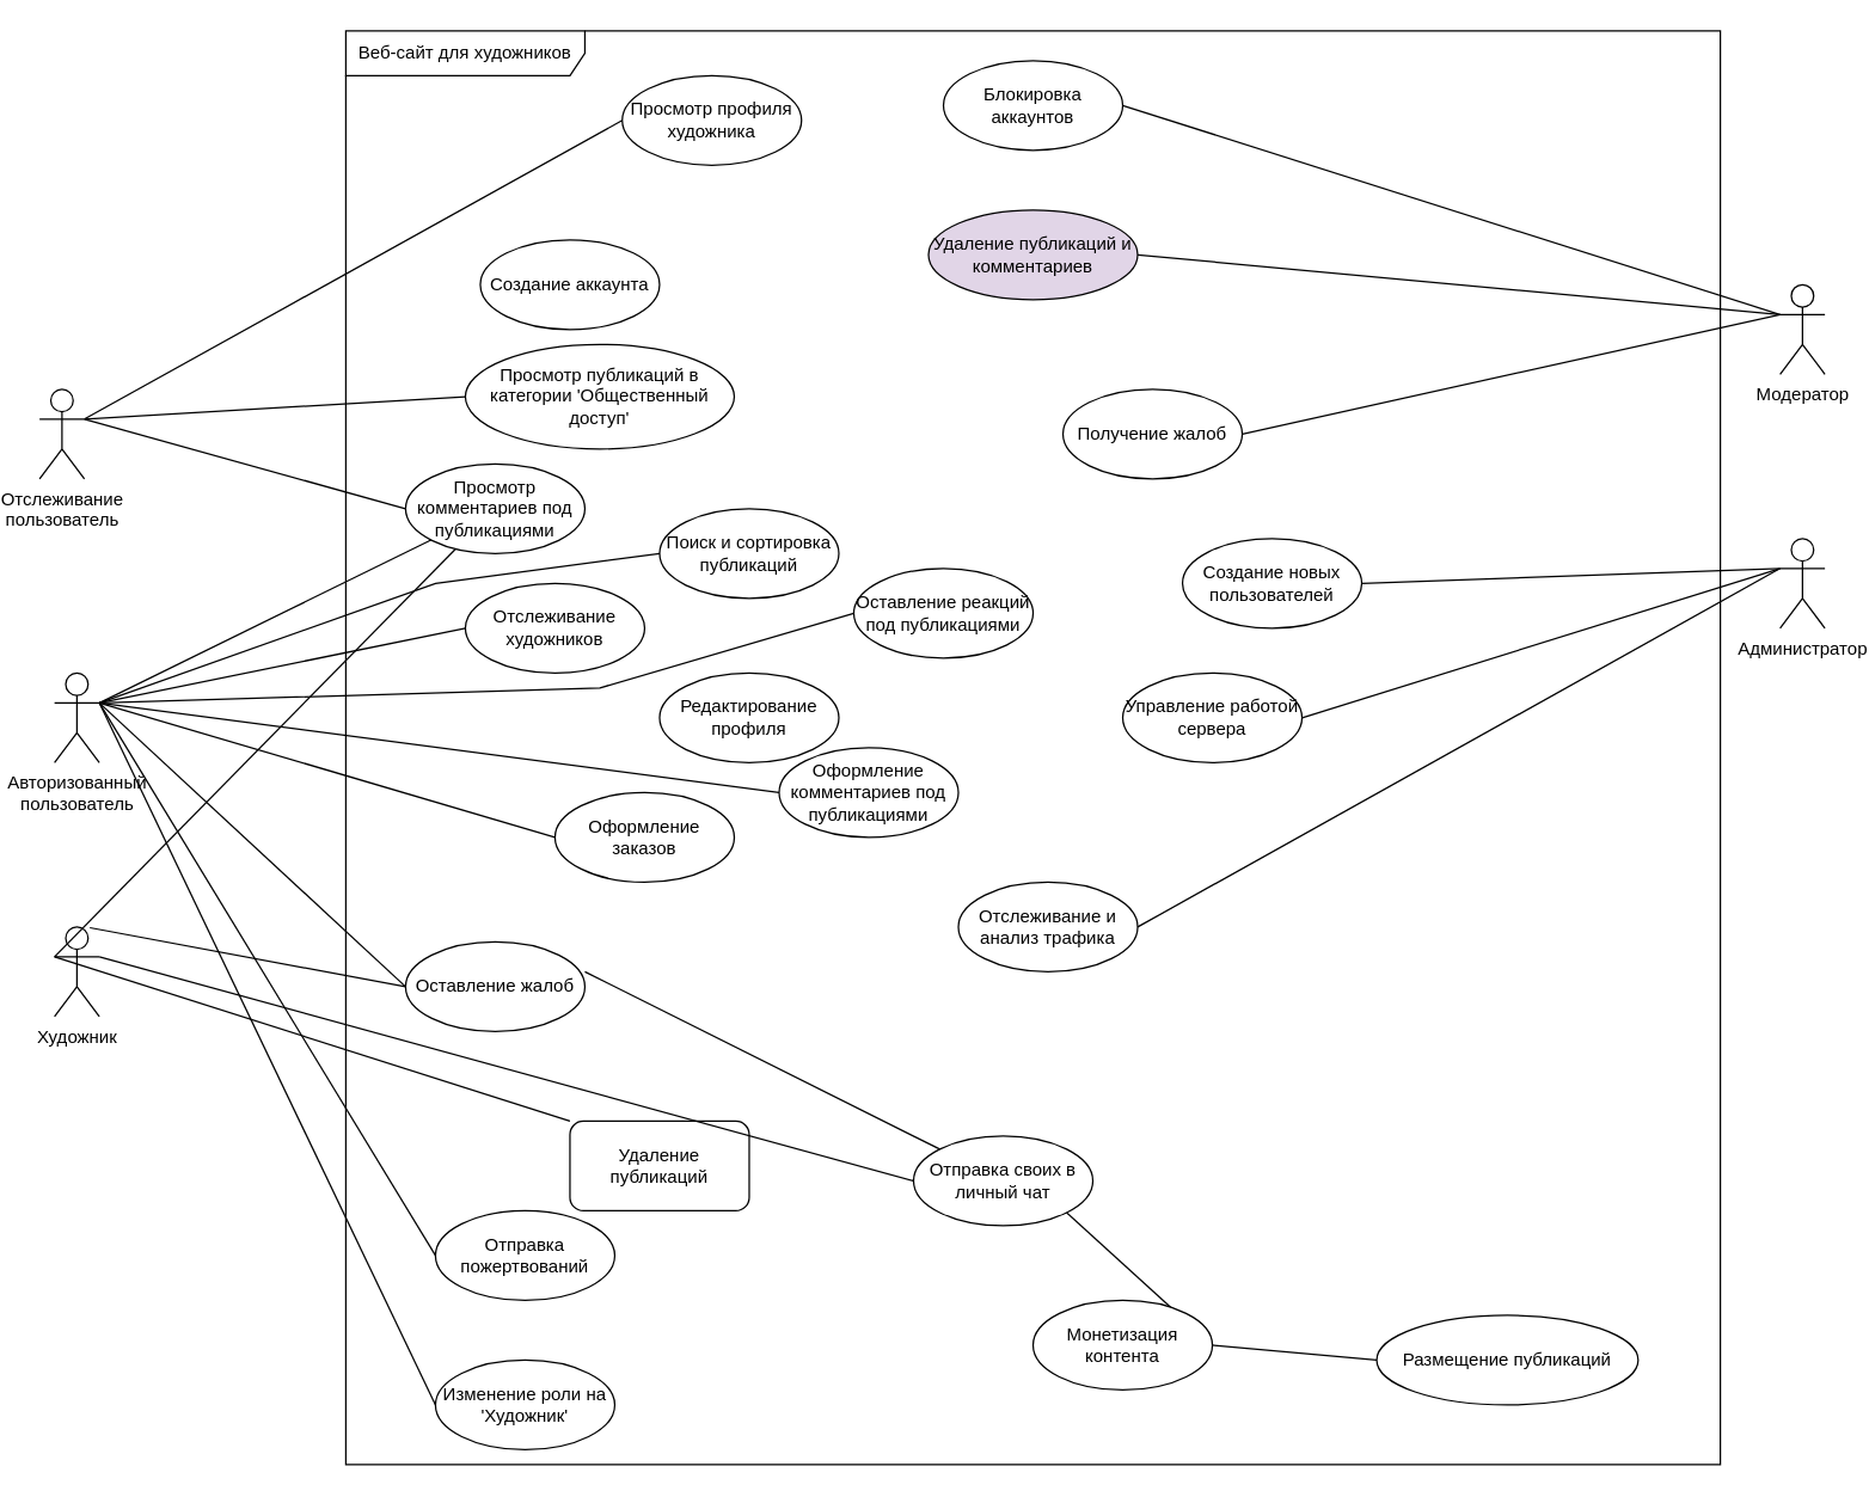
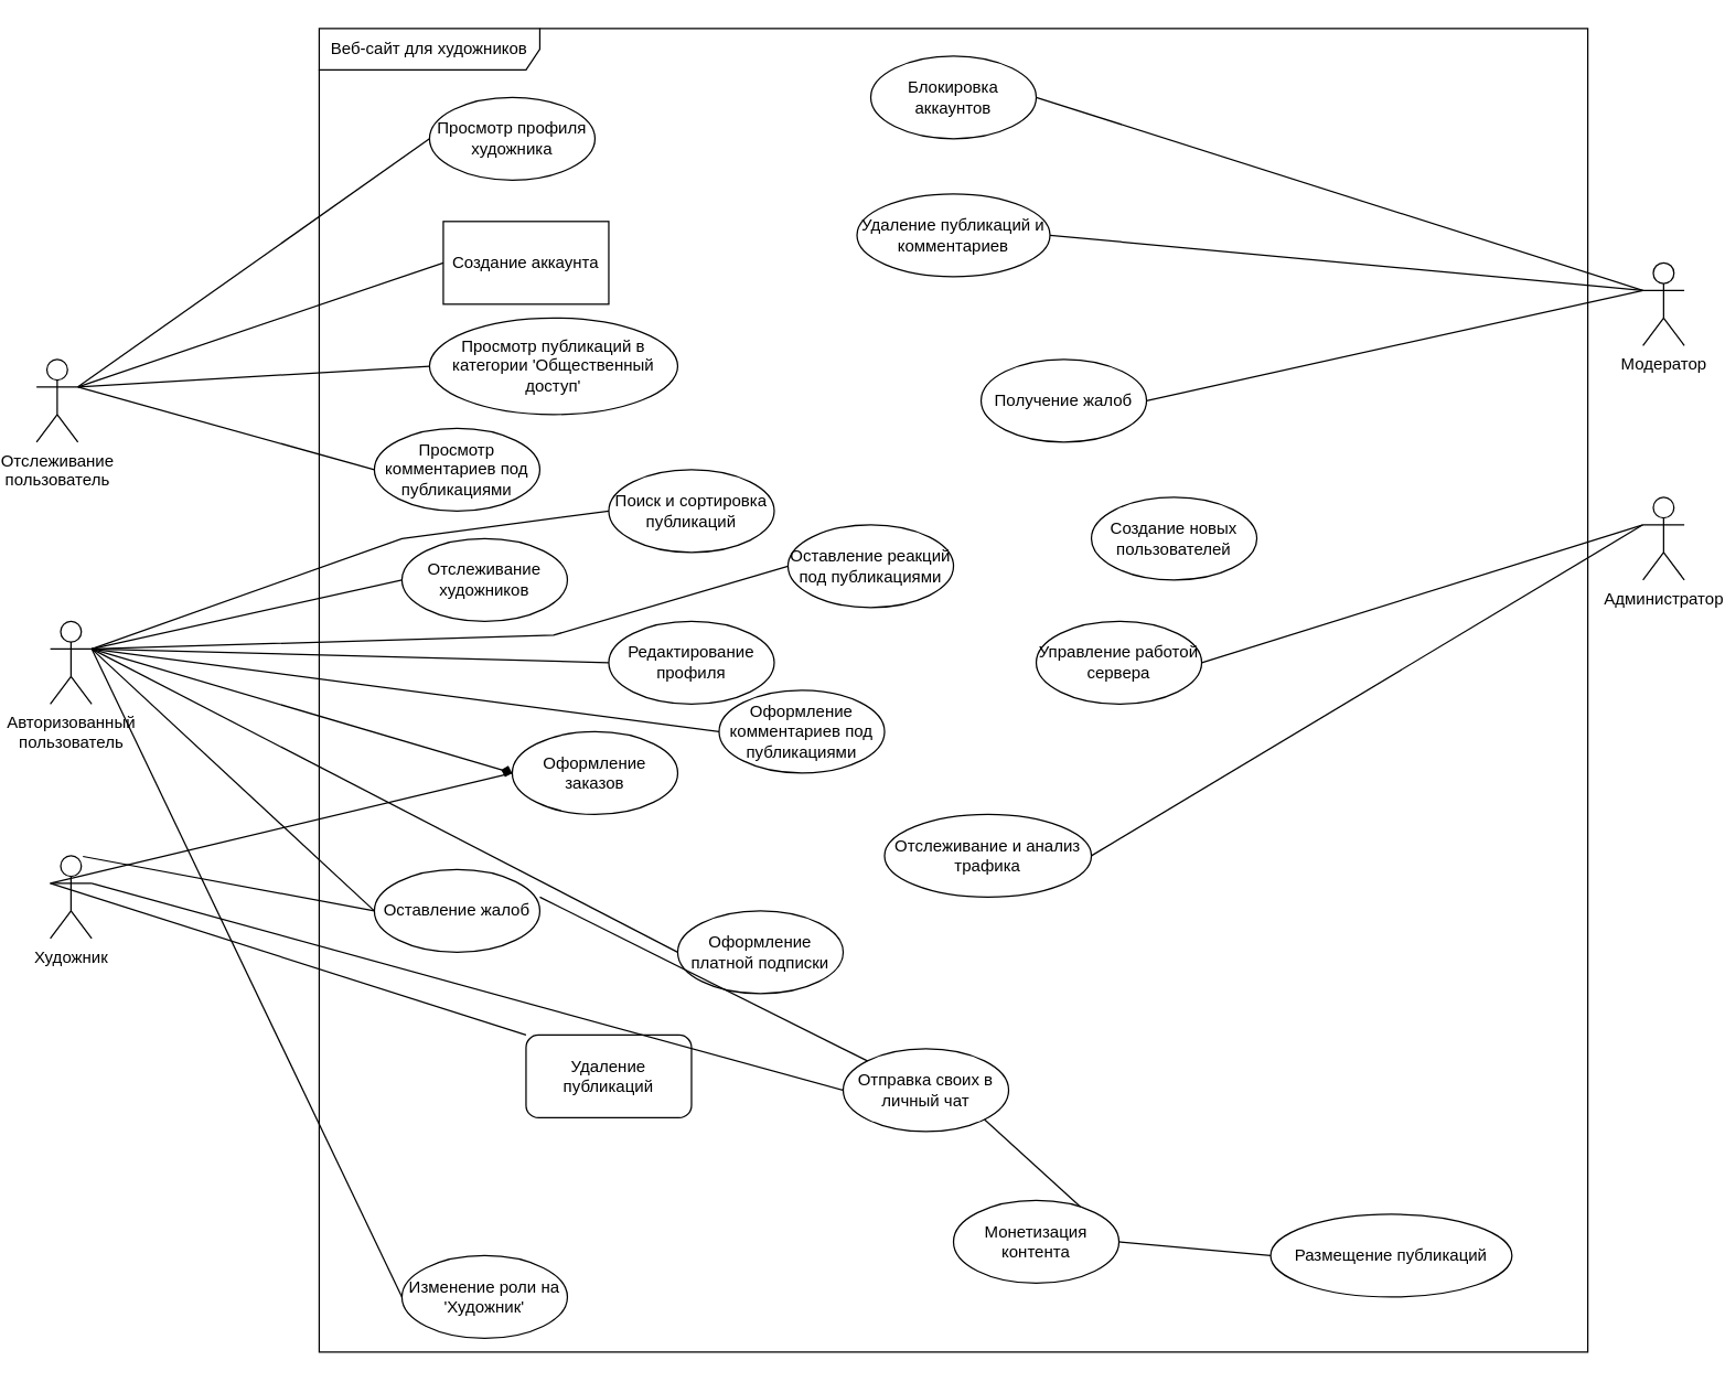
  <mxCell id="0" />
  <mxCell id="1" parent="0" />
  <mxCell id="2" value="Отслеживание&#10;пользователь" style="shape=umlActor;verticalLabelPosition=bottom;verticalAlign=top;html=1;" parent="1" vertex="1"><mxGeometry x="20" y="260" width="30" height="60" as="geometry" /></mxCell>
  <mxCell id="3" value="Авторизованный&#10;пользователь" style="shape=umlActor;verticalLabelPosition=bottom;verticalAlign=top;html=1;" parent="1" vertex="1"><mxGeometry x="30" y="450" width="30" height="60" as="geometry" /></mxCell>
  <mxCell id="4" value="Художник" style="shape=umlActor;verticalLabelPosition=bottom;verticalAlign=top;html=1;" parent="1" vertex="1"><mxGeometry x="30" y="620" width="30" height="60" as="geometry" /></mxCell>
  <mxCell id="5" value="Модератор" style="shape=umlActor;verticalLabelPosition=bottom;verticalAlign=top;html=1;" parent="1" vertex="1"><mxGeometry x="1185" y="190" width="30" height="60" as="geometry" /></mxCell>
  <mxCell id="6" value="Администратор" style="shape=umlActor;verticalLabelPosition=bottom;verticalAlign=top;html=1;" parent="1" vertex="1"><mxGeometry x="1185" y="360" width="30" height="60" as="geometry" /></mxCell>
  <mxCell id="7" value="Веб-сайт для художников" style="shape=umlFrame;whiteSpace=wrap;html=1;pointerEvents=0;recursiveResize=0;container=1;collapsible=0;width=160;height=30;" parent="1" vertex="1"><mxGeometry x="225" y="20" width="920" height="960" as="geometry" /></mxCell>
- <mxCell id="8" value="Просмотр профиля художника" style="ellipse;whiteSpace=wrap;html=1;" parent="7" vertex="1"><mxGeometry x="185" y="30" width="120" height="60" as="geometry" /></mxCell>
+ <mxCell id="8" value="Просмотр профиля художника" style="ellipse;whiteSpace=wrap;html=1;" parent="7" vertex="1"><mxGeometry x="80" y="50" width="120" height="60" as="geometry" /></mxCell>
  <mxCell id="9" value="Просмотр публикаций в категории 'Общественный доступ'" style="ellipse;whiteSpace=wrap;html=1;" parent="7" vertex="1"><mxGeometry x="80" y="210" width="180" height="70" as="geometry" /></mxCell>
  <mxCell id="10" value="Просмотр комментариев под публикациями" style="ellipse;whiteSpace=wrap;html=1;" parent="7" vertex="1"><mxGeometry x="40" y="290" width="120" height="60" as="geometry" /></mxCell>
- <mxCell id="11" value="Создание аккаунта" style="ellipse;whiteSpace=wrap;html=1;" parent="7" vertex="1"><mxGeometry x="90" y="140" width="120" height="60" as="geometry" /></mxCell>
- <mxCell id="12" value="Отслеживание художников" style="ellipse;whiteSpace=wrap;html=1;" parent="7" vertex="1"><mxGeometry x="80" y="370" width="120" height="60" as="geometry" /></mxCell>
+ <mxCell id="11" value="Создание аккаунта" style="whiteSpace=wrap;html=1;rounded=0;" parent="7" vertex="1"><mxGeometry x="90" y="140" width="120" height="60" as="geometry" /></mxCell>
+ <mxCell id="12" value="Отслеживание художников" style="ellipse;whiteSpace=wrap;html=1;" parent="7" vertex="1"><mxGeometry x="60" y="370" width="120" height="60" as="geometry" /></mxCell>
+ <mxCell id="13" value="Оформление платной подписки" style="ellipse;whiteSpace=wrap;html=1;" parent="7" vertex="1"><mxGeometry x="260" y="640" width="120" height="60" as="geometry" /></mxCell>
  <mxCell id="14" value="Оставление реакций под публикациями" style="ellipse;whiteSpace=wrap;html=1;" parent="7" vertex="1"><mxGeometry x="340" y="360" width="120" height="60" as="geometry" /></mxCell>
  <mxCell id="15" value="Изменение роли на 'Художник'" style="ellipse;whiteSpace=wrap;html=1;" parent="7" vertex="1"><mxGeometry x="60" y="890" width="120" height="60" as="geometry" /></mxCell>
  <mxCell id="16" value="Оформление комментариев под публикациями" style="ellipse;whiteSpace=wrap;html=1;" parent="7" vertex="1"><mxGeometry x="290" y="480" width="120" height="60" as="geometry" /></mxCell>
  <mxCell id="17" value="Поиск и сортировка публикаций" style="ellipse;whiteSpace=wrap;html=1;" parent="7" vertex="1"><mxGeometry x="210" y="320" width="120" height="60" as="geometry" /></mxCell>
- <mxCell id="18" value="Отправка пожертвований" style="ellipse;whiteSpace=wrap;html=1;" parent="7" vertex="1"><mxGeometry x="60" y="790" width="120" height="60" as="geometry" /></mxCell>
  <mxCell id="19" value="Редактирование профиля" style="ellipse;whiteSpace=wrap;html=1;" parent="7" vertex="1"><mxGeometry x="210" y="430" width="120" height="60" as="geometry" /></mxCell>
  <mxCell id="20" value="Удаление публикаций" style="whiteSpace=wrap;html=1;rounded=1;" parent="7" vertex="1"><mxGeometry x="150" y="730" width="120" height="60" as="geometry" /></mxCell>
  <mxCell id="21" value="Блокировка аккаунтов" style="ellipse;whiteSpace=wrap;html=1;" parent="7" vertex="1"><mxGeometry x="400" y="20" width="120" height="60" as="geometry" /></mxCell>
  <mxCell id="22" value="Получение жалоб" style="ellipse;whiteSpace=wrap;html=1;" parent="7" vertex="1"><mxGeometry x="480" y="240" width="120" height="60" as="geometry" /></mxCell>
- <mxCell id="23" value="Удаление публикаций и комментариев" style="ellipse;whiteSpace=wrap;html=1;fillColor=#e1d5e7;" parent="7" vertex="1"><mxGeometry x="390" y="120" width="140" height="60" as="geometry" /></mxCell>
+ <mxCell id="23" value="Удаление публикаций и комментариев" style="ellipse;whiteSpace=wrap;html=1;" parent="7" vertex="1"><mxGeometry x="390" y="120" width="140" height="60" as="geometry" /></mxCell>
  <mxCell id="24" value="Управление работой сервера" style="ellipse;whiteSpace=wrap;html=1;" parent="7" vertex="1"><mxGeometry x="520" y="430" width="120" height="60" as="geometry" /></mxCell>
- <mxCell id="25" value="Отслеживание и анализ трафика" style="ellipse;whiteSpace=wrap;html=1;" parent="7" vertex="1"><mxGeometry x="410" y="570" width="120" height="60" as="geometry" /></mxCell>
+ <mxCell id="25" value="Отслеживание и анализ трафика" style="ellipse;whiteSpace=wrap;html=1;" parent="7" vertex="1"><mxGeometry x="410" y="570" width="150" height="60" as="geometry" /></mxCell>
  <mxCell id="26" value="Создание новых пользователей" style="ellipse;whiteSpace=wrap;html=1;" parent="7" vertex="1"><mxGeometry x="560" y="340" width="120" height="60" as="geometry" /></mxCell>
  <mxCell id="27" value="Отправка своих в личный чат" style="ellipse;whiteSpace=wrap;html=1;" parent="7" vertex="1"><mxGeometry x="380" y="740" width="120" height="60" as="geometry" /></mxCell>
  <mxCell id="28" value="Оформление заказов" style="ellipse;whiteSpace=wrap;html=1;" parent="7" vertex="1"><mxGeometry x="140" y="510" width="120" height="60" as="geometry" /></mxCell>
  <mxCell id="29" value="Оставление жалоб" style="ellipse;whiteSpace=wrap;html=1;" parent="7" vertex="1"><mxGeometry x="40" y="610" width="120" height="60" as="geometry" /></mxCell>
  <mxCell id="30" value="" style="endArrow=none;html=1;rounded=0;exitX=1;exitY=0.333;exitDx=0;exitDy=0;exitPerimeter=0;entryX=0;entryY=0;entryDx=0;entryDy=0;" parent="7" source="29" target="27" edge="1"><mxGeometry width="50" height="50" relative="1" as="geometry"><mxPoint x="620" y="350" as="sourcePoint" /><mxPoint x="670" y="300" as="targetPoint" /></mxGeometry></mxCell>
  <mxCell id="31" value="" style="endArrow=none;html=1;rounded=0;exitX=1;exitY=0.333;exitDx=0;exitDy=0;exitPerimeter=0;entryX=0;entryY=0.5;entryDx=0;entryDy=0;" parent="1" source="2" target="8" edge="1"><mxGeometry width="50" height="50" relative="1" as="geometry"><mxPoint x="845" y="370" as="sourcePoint" /><mxPoint x="895" y="320" as="targetPoint" /></mxGeometry></mxCell>
  <mxCell id="32" value="" style="endArrow=none;html=1;rounded=0;exitX=1;exitY=0.333;exitDx=0;exitDy=0;exitPerimeter=0;entryX=0;entryY=0.5;entryDx=0;entryDy=0;" parent="1" source="2" target="9" edge="1"><mxGeometry width="50" height="50" relative="1" as="geometry"><mxPoint x="845" y="370" as="sourcePoint" /><mxPoint x="895" y="320" as="targetPoint" /></mxGeometry></mxCell>
  <mxCell id="33" value="" style="endArrow=none;html=1;rounded=0;exitX=1;exitY=0.333;exitDx=0;exitDy=0;exitPerimeter=0;entryX=0;entryY=0.5;entryDx=0;entryDy=0;" parent="1" source="2" target="10" edge="1"><mxGeometry width="50" height="50" relative="1" as="geometry"><mxPoint x="845" y="370" as="sourcePoint" /><mxPoint x="895" y="320" as="targetPoint" /></mxGeometry></mxCell>
+ <mxCell id="34" value="" style="endArrow=none;html=1;rounded=0;exitX=1;exitY=0.333;exitDx=0;exitDy=0;exitPerimeter=0;entryX=0;entryY=0.5;entryDx=0;entryDy=0;" parent="1" source="2" target="11" edge="1"><mxGeometry width="50" height="50" relative="1" as="geometry"><mxPoint x="845" y="370" as="sourcePoint" /><mxPoint x="895" y="320" as="targetPoint" /></mxGeometry></mxCell>
  <mxCell id="35" value="" style="endArrow=none;html=1;rounded=0;exitX=1;exitY=0.333;exitDx=0;exitDy=0;exitPerimeter=0;entryX=0;entryY=0.5;entryDx=0;entryDy=0;" parent="1" source="3" target="12" edge="1"><mxGeometry width="50" height="50" relative="1" as="geometry"><mxPoint x="845" y="370" as="sourcePoint" /><mxPoint x="895" y="320" as="targetPoint" /></mxGeometry></mxCell>
+ <mxCell id="36" value="" style="endArrow=none;html=1;rounded=0;exitX=1;exitY=0.333;exitDx=0;exitDy=0;exitPerimeter=0;entryX=0;entryY=0.5;entryDx=0;entryDy=0;" parent="1" source="3" target="13" edge="1"><mxGeometry width="50" height="50" relative="1" as="geometry"><mxPoint x="845" y="370" as="sourcePoint" /><mxPoint x="895" y="320" as="targetPoint" /></mxGeometry></mxCell>
  <mxCell id="37" value="" style="endArrow=none;html=1;rounded=0;exitX=1;exitY=0.333;exitDx=0;exitDy=0;exitPerimeter=0;entryX=0;entryY=0.5;entryDx=0;entryDy=0;" parent="1" source="3" target="14" edge="1"><mxGeometry width="50" height="50" relative="1" as="geometry"><mxPoint x="845" y="370" as="sourcePoint" /><mxPoint x="895" y="320" as="targetPoint" /><Array as="points"><mxPoint x="395" y="460" /></Array></mxGeometry></mxCell>
  <mxCell id="38" value="" style="endArrow=none;html=1;rounded=0;exitX=1;exitY=0.333;exitDx=0;exitDy=0;exitPerimeter=0;entryX=0;entryY=0.5;entryDx=0;entryDy=0;" parent="1" source="3" target="15" edge="1"><mxGeometry width="50" height="50" relative="1" as="geometry"><mxPoint x="845" y="370" as="sourcePoint" /><mxPoint x="895" y="320" as="targetPoint" /></mxGeometry></mxCell>
  <mxCell id="39" value="" style="endArrow=none;html=1;rounded=0;exitX=1;exitY=0.333;exitDx=0;exitDy=0;exitPerimeter=0;entryX=0;entryY=0.5;entryDx=0;entryDy=0;" parent="1" source="3" target="16" edge="1"><mxGeometry width="50" height="50" relative="1" as="geometry"><mxPoint x="845" y="370" as="sourcePoint" /><mxPoint x="895" y="320" as="targetPoint" /></mxGeometry></mxCell>
  <mxCell id="40" value="" style="endArrow=none;html=1;rounded=0;exitX=1;exitY=0.333;exitDx=0;exitDy=0;exitPerimeter=0;entryX=0;entryY=0.5;entryDx=0;entryDy=0;" parent="1" source="3" target="29" edge="1"><mxGeometry width="50" height="50" relative="1" as="geometry"><mxPoint x="845" y="370" as="sourcePoint" /><mxPoint x="895" y="320" as="targetPoint" /></mxGeometry></mxCell>
  <mxCell id="41" value="" style="endArrow=none;html=1;rounded=0;exitX=1;exitY=0.333;exitDx=0;exitDy=0;exitPerimeter=0;entryX=0;entryY=0.5;entryDx=0;entryDy=0;" parent="1" source="3" target="17" edge="1"><mxGeometry width="50" height="50" relative="1" as="geometry"><mxPoint x="845" y="370" as="sourcePoint" /><mxPoint x="895" y="320" as="targetPoint" /><Array as="points"><mxPoint x="285" y="390" /></Array></mxGeometry></mxCell>
- <mxCell id="42" value="" style="endArrow=none;html=1;rounded=0;exitX=1;exitY=0.333;exitDx=0;exitDy=0;exitPerimeter=0;entryX=0;entryY=0.5;entryDx=0;entryDy=0;" parent="1" source="3" target="18" edge="1"><mxGeometry width="50" height="50" relative="1" as="geometry"><mxPoint x="845" y="370" as="sourcePoint" /><mxPoint x="895" y="320" as="targetPoint" /></mxGeometry></mxCell>
- <mxCell id="43" value="" style="endArrow=none;html=1;rounded=0;exitX=1;exitY=0.333;exitDx=0;exitDy=0;exitPerimeter=0;entryX=0;entryY=0.5;entryDx=0;entryDy=0;" parent="1" source="3" target="28" edge="1"><mxGeometry width="50" height="50" relative="1" as="geometry"><mxPoint x="845" y="370" as="sourcePoint" /><mxPoint x="895" y="320" as="targetPoint" /></mxGeometry></mxCell>
- <mxCell id="44" value="" style="endArrow=none;html=1;rounded=0;exitX=1;exitY=0.333;exitDx=0;exitDy=0;exitPerimeter=0;" parent="1" source="3" target="10" edge="1"><mxGeometry width="50" height="50" relative="1" as="geometry"><mxPoint x="845" y="370" as="sourcePoint" /><mxPoint x="895" y="320" as="targetPoint" /></mxGeometry></mxCell>
+ <mxCell id="43" value="" style="endArrow=diamond;html=1;rounded=0;exitX=1;exitY=0.333;exitDx=0;exitDy=0;exitPerimeter=0;entryX=0;entryY=0.5;entryDx=0;entryDy=0;" parent="1" source="3" target="28" edge="1"><mxGeometry width="50" height="50" relative="1" as="geometry"><mxPoint x="845" y="370" as="sourcePoint" /><mxPoint x="895" y="320" as="targetPoint" /></mxGeometry></mxCell>
+ <mxCell id="44" value="" style="endArrow=none;html=1;rounded=0;exitX=1;exitY=0.333;exitDx=0;exitDy=0;exitPerimeter=0;entryX=0;entryY=0.5;entryDx=0;entryDy=0;" parent="1" source="3" target="19" edge="1"><mxGeometry width="50" height="50" relative="1" as="geometry"><mxPoint x="845" y="370" as="sourcePoint" /><mxPoint x="895" y="320" as="targetPoint" /></mxGeometry></mxCell>
  <mxCell id="45" value="" style="endArrow=none;html=1;rounded=0;exitX=1;exitY=0.5;exitDx=0;exitDy=0;entryX=0;entryY=0.5;entryDx=0;entryDy=0;" parent="1" source="56" target="57" edge="1"><mxGeometry width="50" height="50" relative="1" as="geometry"><mxPoint x="845" y="370" as="sourcePoint" /><mxPoint x="895" y="320" as="targetPoint" /></mxGeometry></mxCell>
  <mxCell id="46" value="" style="endArrow=none;html=1;rounded=0;exitX=0;exitY=0.333;exitDx=0;exitDy=0;exitPerimeter=0;entryX=0;entryY=0;entryDx=0;entryDy=0;" parent="1" source="4" target="20" edge="1"><mxGeometry width="50" height="50" relative="1" as="geometry"><mxPoint x="845" y="370" as="sourcePoint" /><mxPoint x="895" y="320" as="targetPoint" /></mxGeometry></mxCell>
  <mxCell id="47" value="" style="endArrow=none;html=1;rounded=0;exitX=1;exitY=1;exitDx=0;exitDy=0;entryX=1;entryY=0.5;entryDx=0;entryDy=0;" parent="1" source="27" target="56" edge="1"><mxGeometry width="50" height="50" relative="1" as="geometry"><mxPoint x="845" y="370" as="sourcePoint" /><mxPoint x="895" y="320" as="targetPoint" /></mxGeometry></mxCell>
  <mxCell id="48" value="" style="endArrow=none;html=1;rounded=0;exitX=0;exitY=0.333;exitDx=0;exitDy=0;exitPerimeter=0;entryX=1;entryY=0.5;entryDx=0;entryDy=0;" parent="1" source="5" target="21" edge="1"><mxGeometry width="50" height="50" relative="1" as="geometry"><mxPoint x="845" y="370" as="sourcePoint" /><mxPoint x="895" y="320" as="targetPoint" /></mxGeometry></mxCell>
  <mxCell id="49" value="" style="endArrow=none;html=1;rounded=0;exitX=0;exitY=0.333;exitDx=0;exitDy=0;exitPerimeter=0;entryX=1;entryY=0.5;entryDx=0;entryDy=0;" parent="1" source="5" target="22" edge="1"><mxGeometry width="50" height="50" relative="1" as="geometry"><mxPoint x="845" y="370" as="sourcePoint" /><mxPoint x="895" y="320" as="targetPoint" /></mxGeometry></mxCell>
  <mxCell id="50" value="" style="endArrow=none;html=1;rounded=0;exitX=0;exitY=0.333;exitDx=0;exitDy=0;exitPerimeter=0;entryX=1;entryY=0.5;entryDx=0;entryDy=0;" parent="1" source="5" target="23" edge="1"><mxGeometry width="50" height="50" relative="1" as="geometry"><mxPoint x="845" y="370" as="sourcePoint" /><mxPoint x="895" y="320" as="targetPoint" /></mxGeometry></mxCell>
  <mxCell id="51" value="" style="endArrow=none;html=1;rounded=0;exitX=0;exitY=0.333;exitDx=0;exitDy=0;exitPerimeter=0;entryX=1;entryY=0.5;entryDx=0;entryDy=0;" parent="1" source="6" target="24" edge="1"><mxGeometry width="50" height="50" relative="1" as="geometry"><mxPoint x="845" y="370" as="sourcePoint" /><mxPoint x="895" y="320" as="targetPoint" /></mxGeometry></mxCell>
  <mxCell id="52" value="" style="endArrow=none;html=1;rounded=0;exitX=0;exitY=0.333;exitDx=0;exitDy=0;exitPerimeter=0;entryX=1;entryY=0.5;entryDx=0;entryDy=0;" parent="1" source="6" target="25" edge="1"><mxGeometry width="50" height="50" relative="1" as="geometry"><mxPoint x="845" y="370" as="sourcePoint" /><mxPoint x="895" y="320" as="targetPoint" /></mxGeometry></mxCell>
- <mxCell id="53" value="" style="endArrow=none;html=1;rounded=0;exitX=0;exitY=0.333;exitDx=0;exitDy=0;exitPerimeter=0;entryX=1;entryY=0.5;entryDx=0;entryDy=0;" parent="1" source="6" target="26" edge="1"><mxGeometry width="50" height="50" relative="1" as="geometry"><mxPoint x="845" y="370" as="sourcePoint" /><mxPoint x="895" y="320" as="targetPoint" /></mxGeometry></mxCell>
- <mxCell id="54" value="" style="endArrow=none;html=1;rounded=0;exitX=0;exitY=0.333;exitDx=0;exitDy=0;exitPerimeter=0;" edge="1" parent="1" source="4" target="10"><mxGeometry width="50" height="50" relative="1" as="geometry"><mxPoint x="335" y="640" as="sourcePoint" /><mxPoint x="375" y="580" as="targetPoint" /></mxGeometry></mxCell>
+ <mxCell id="54" value="" style="endArrow=none;html=1;rounded=0;exitX=0;exitY=0.333;exitDx=0;exitDy=0;exitPerimeter=0;entryX=0;entryY=0.5;entryDx=0;entryDy=0;" edge="1" parent="1" source="4" target="28"><mxGeometry width="50" height="50" relative="1" as="geometry"><mxPoint x="335" y="640" as="sourcePoint" /><mxPoint x="375" y="580" as="targetPoint" /></mxGeometry></mxCell>
  <mxCell id="55" value="" style="endArrow=none;html=1;rounded=0;exitX=1;exitY=0.333;exitDx=0;exitDy=0;exitPerimeter=0;" edge="1" parent="1" source="4"><mxGeometry width="50" height="50" relative="1" as="geometry"><mxPoint x="335" y="640" as="sourcePoint" /><mxPoint x="605" y="790" as="targetPoint" /></mxGeometry></mxCell>
  <mxCell id="56" value="Монетизация контента" style="ellipse;whiteSpace=wrap;html=1;" parent="1" vertex="1"><mxGeometry x="685" y="870" width="120" height="60" as="geometry" /></mxCell>
  <mxCell id="57" value="Размещение публикаций" style="ellipse;whiteSpace=wrap;html=1;" parent="1" vertex="1"><mxGeometry x="915" y="880" width="175" height="60" as="geometry" /></mxCell>
  <mxCell id="58" value="" style="endArrow=none;html=1;rounded=0;exitX=0.788;exitY=0.008;exitDx=0;exitDy=0;exitPerimeter=0;" edge="1" parent="1" source="4"><mxGeometry width="50" height="50" relative="1" as="geometry"><mxPoint x="70" y="480" as="sourcePoint" /><mxPoint x="265" y="660" as="targetPoint" /></mxGeometry></mxCell>
